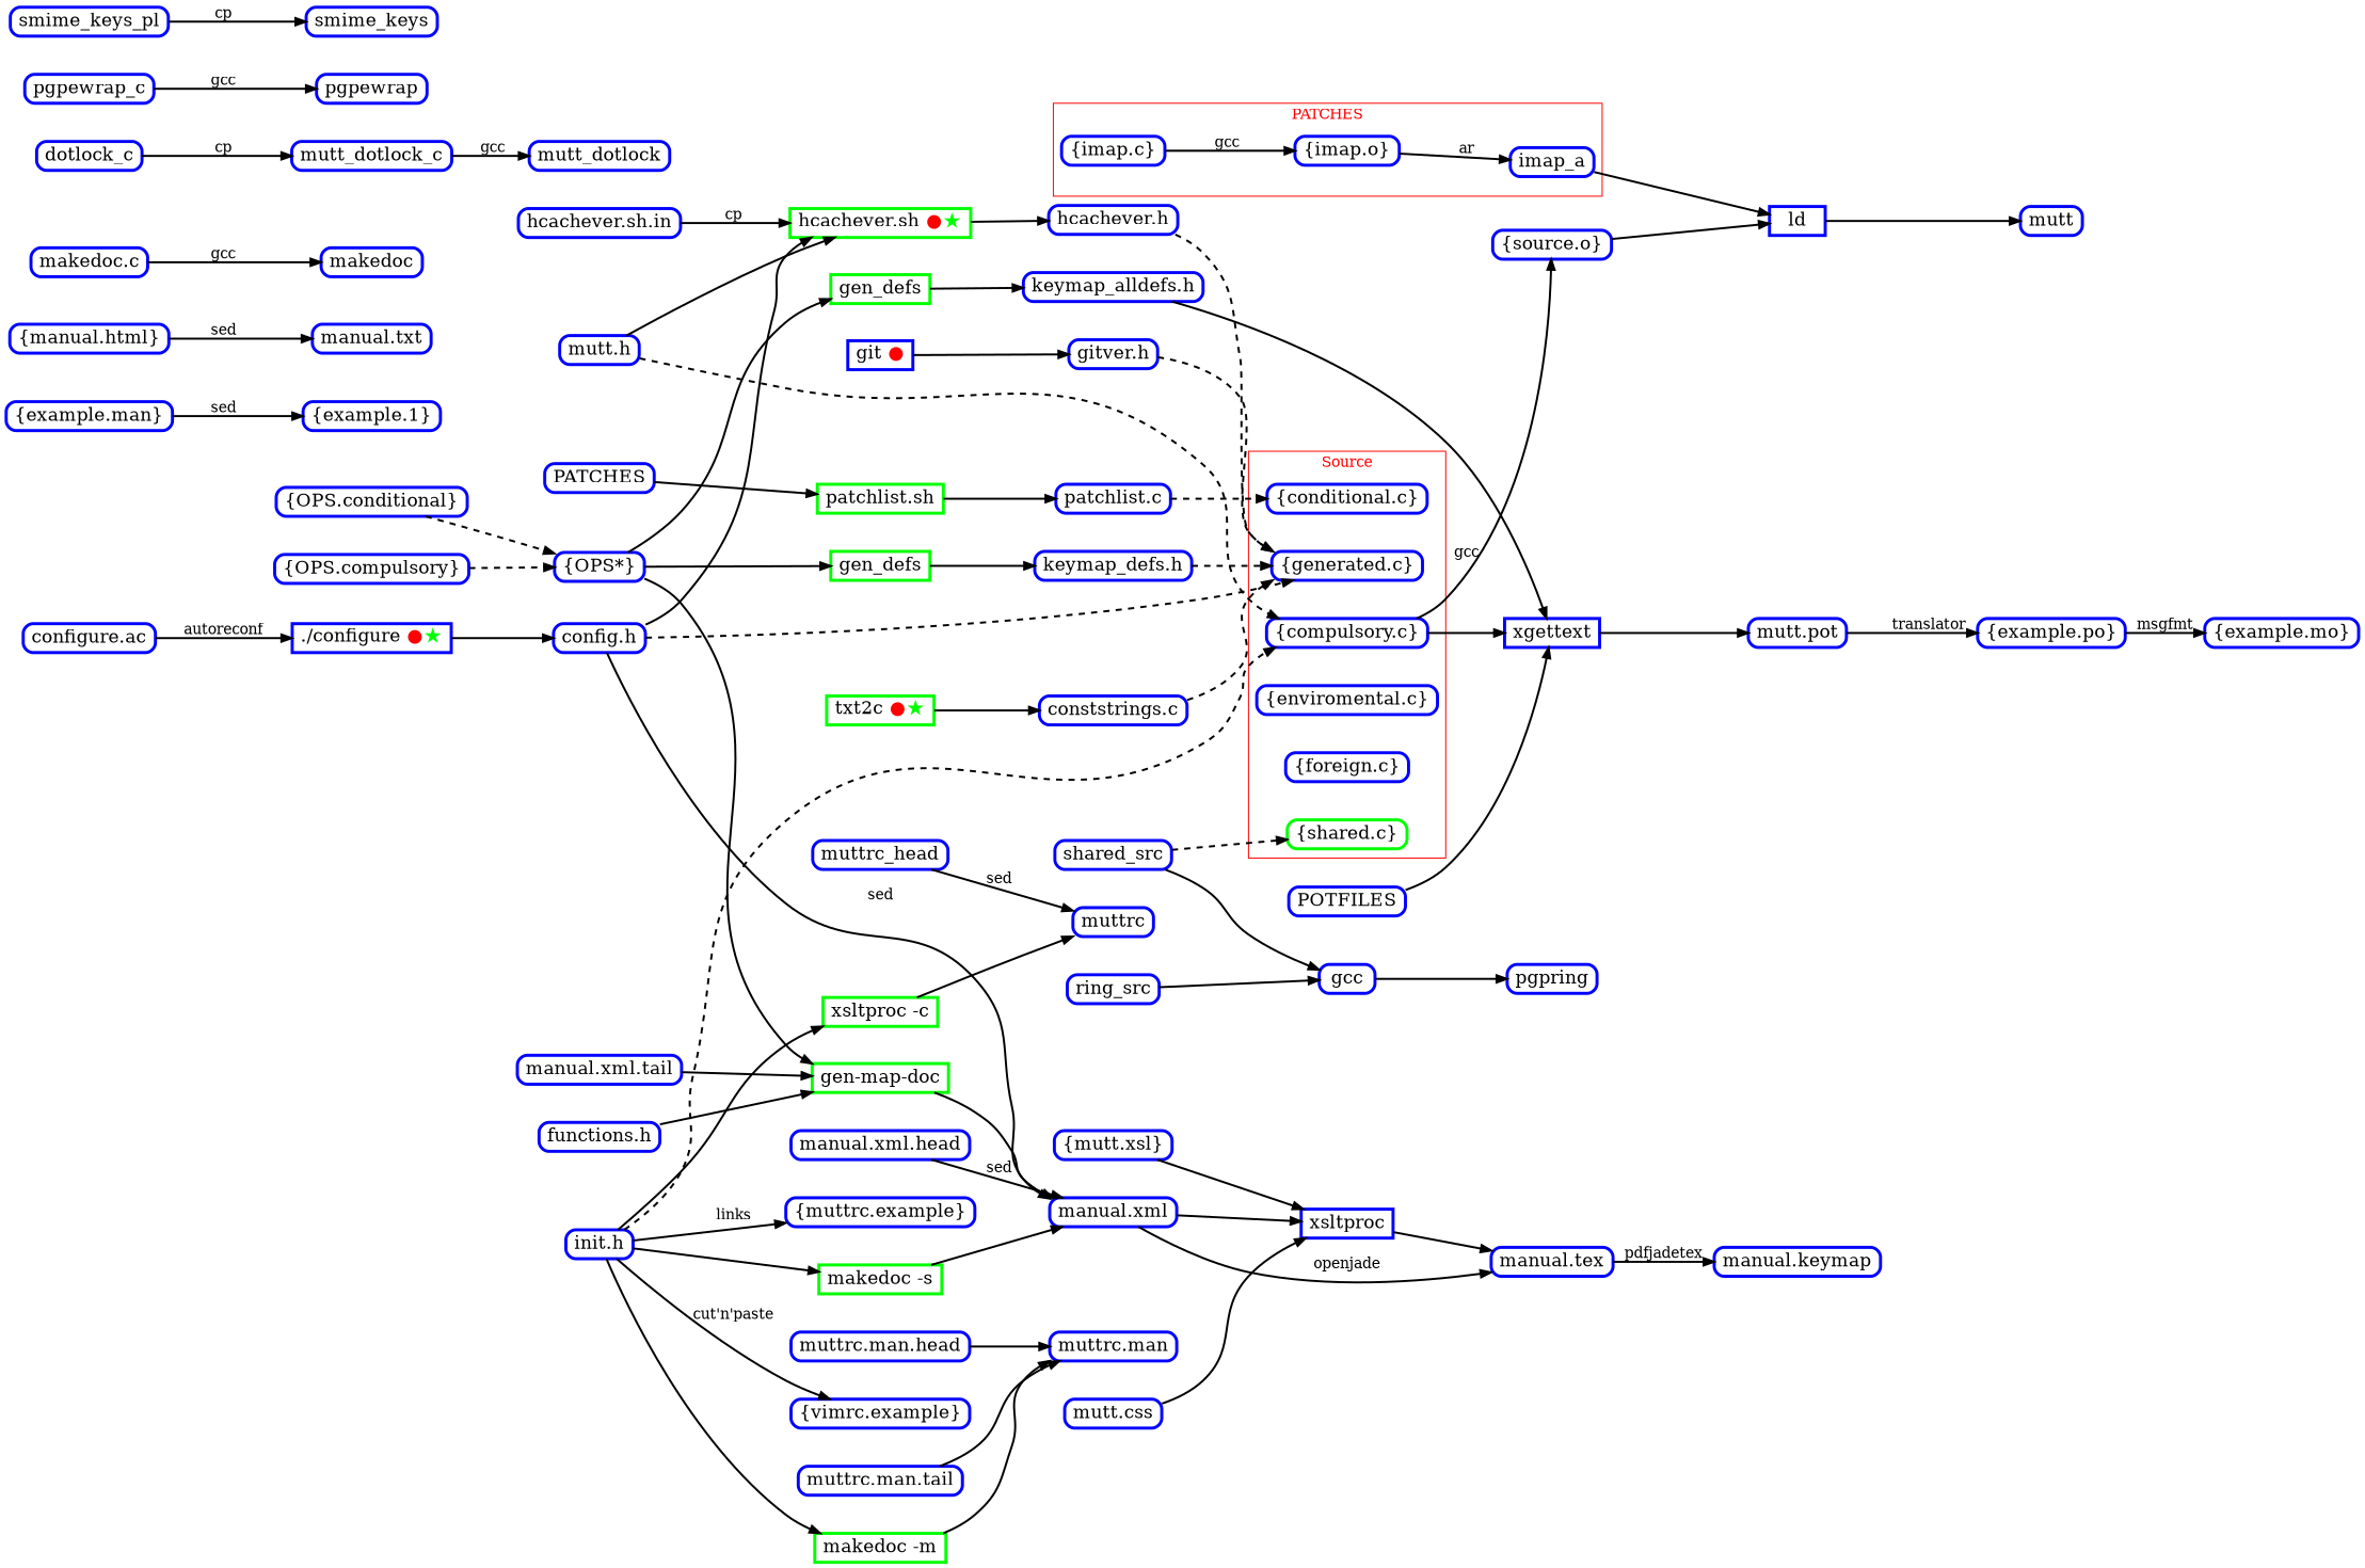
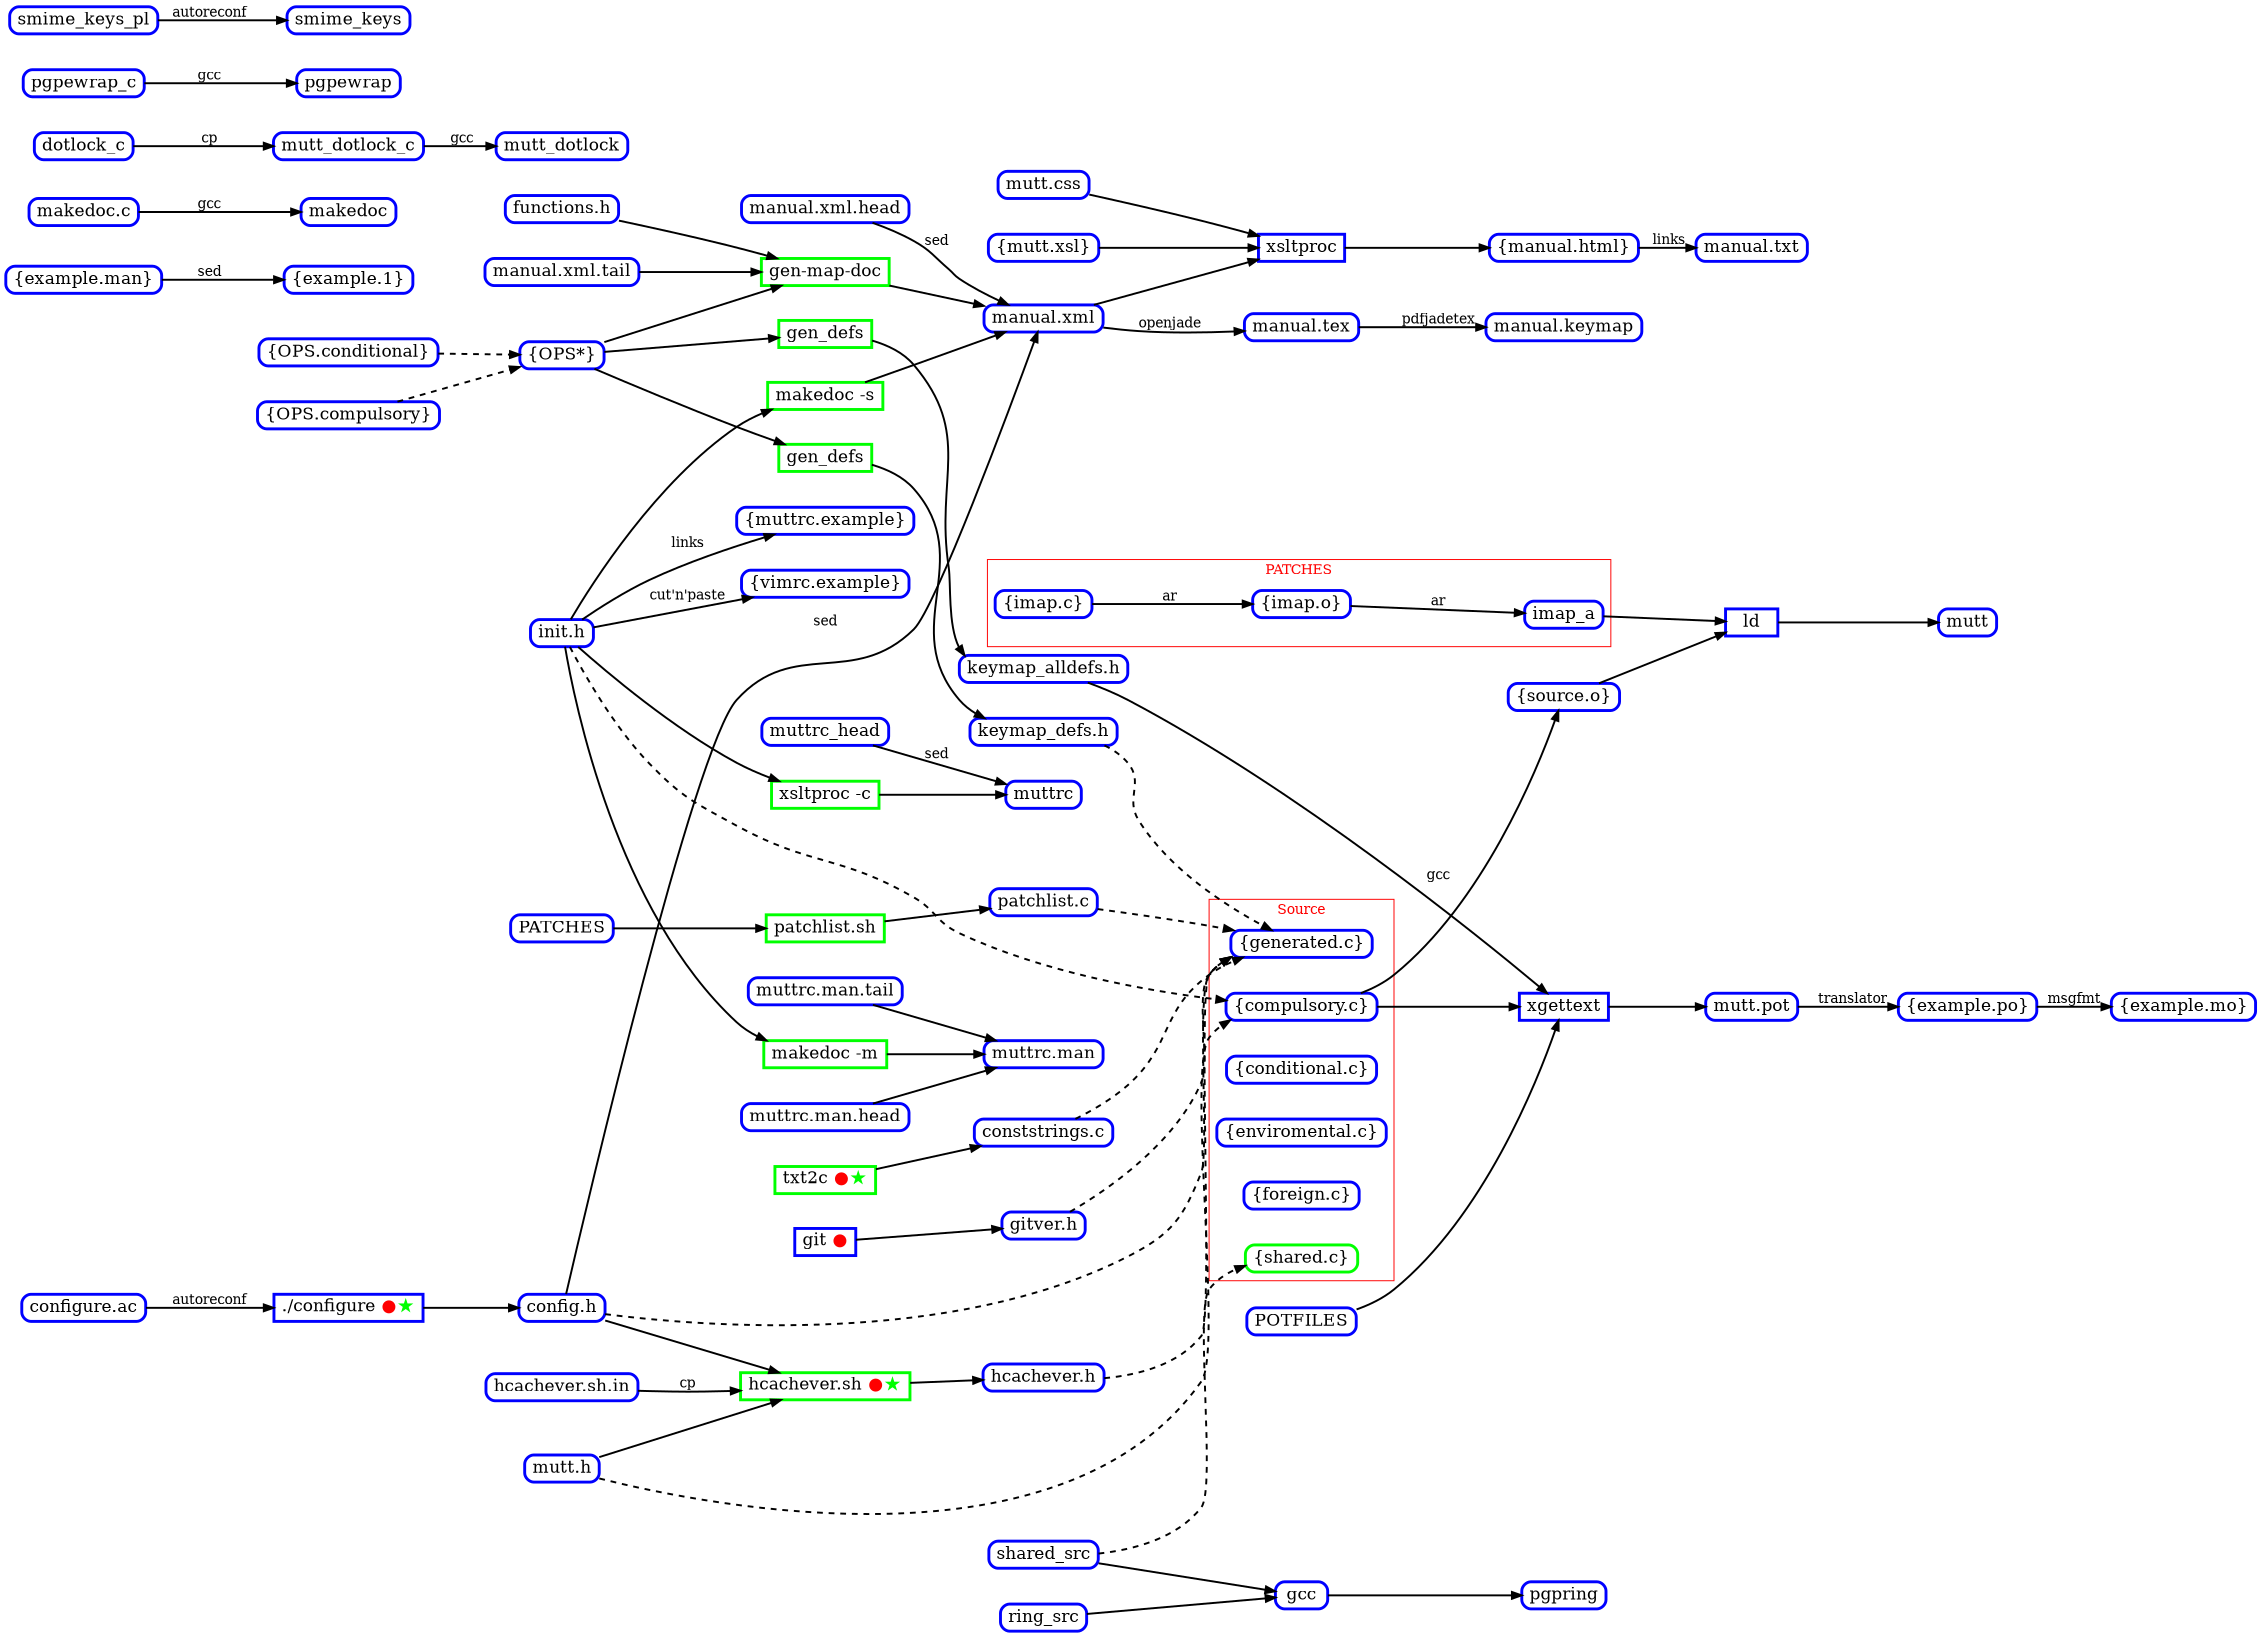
  digraph {
    nodesep=0.5
    rankdir=LR
    ranksep=0.3
    node [color=blue fontcolor=black fontsize=18 penwidth=3.0 shape=Mrecord style=solid]
    edge [arrowsize=1.0 color="#000000" penwidth=2.0]
    n1 [height=0.2 label="\{imap.c\}"]
    n2 [height=0.2 label="\{imap.o\}"]
    imap_a [height=0.2]
    n4 [height=0.2 label="\{compulsory.c\}"]
    n5 [height=0.2 label="\{generated.c\}"]
    n6 [height=0.2 label="\{conditional.c\}"]
    n7 [height=0.2 label="\{enviromental.c\}"]
    n8 [height=0.2 label="\{foreign.c\}"]
    n9 [color=green height=0.2 label="\{shared.c\}"]
    n10 [height=0.2 label=ld shape=box]
    n11 [height=0.2 label=xgettext shape=box]
    n12 [height=0.2 label="\{source.o\}"]
    n13 [height=0.2 label="\{OPS.compulsory\}"]
    n14 [height=0.2 label="\{OPS*\}"]
    n15 [color=green height=0.2 label="gen-map-doc" shape=box]
    n16 [color=green height=0.2 label=gen_defs shape=box]
    n17 [color=green height=0.2 label=gen_defs shape=box]
    n18 [height=0.2 label="\{OPS.conditional\}"]
    n19 [height=0.2 label="configure.ac"]
    n20 [height=0.2 label=<./configure <font color="red">●</font><font color="green">★</font>> shape=box]
    n21 [height=0.2 label="config.h"]
    n22 [color=green height=0.2 label=<hcachever.sh <font color="red">●</font><font color="green">★</font>> shape=box]
    n23 [height=0.2 label="manual.xml"]
    n24 [height=0.2 label="hcachever.h"]
    n25 [height=0.2 label=xsltproc shape=box]
    n26 [height=0.2 label="manual.tex"]
    n27 [height=0.2 label="conststrings.c"]
    n28 [height=0.2 label="functions.h"]
    n29 [height=0.2 label="gitver.h"]
    n30 [height=0.2 label="hcachever.sh.in"]
    n31 [height=0.2 label="init.h"]
    n32 [height=0.2 label="\{muttrc.example\}"]
    n33 [height=0.2 label="\{vimrc.example\}"]
    n34 [color=green height=0.2 label="xsltproc -c" shape=box]
    n35 [color=green height=0.2 label="makedoc -m" shape=box]
    n36 [color=green height=0.2 label="makedoc -s" shape=box]
    n37 [height=0.2 label=muttrc]
    n38 [height=0.2 label="muttrc.man"]
    n39 [height=0.2 label="keymap_alldefs.h"]
    n40 [height=0.2 label="mutt.pot"]
    n41 [height=0.2 label="keymap_defs.h"]
    n42 [height=0.2 label="\{example.1\}"]
    n43 [height=0.2 label="\{example.man\}"]
    n44 [height=0.2 label="\{example.mo\}"]
    mutt [height=0.2]
    n46 [height=0.2 label="\{example.po\}"]
    n47 [height=0.2 label="\{mutt.xsl\}"]
    n48 [height=0.2 label="\{manual.html\}"]
    n49 [height=0.2 label="makedoc.c"]
    makedoc [height=0.2]
    n51 [height=0.2 label="manual.txt"]
    n52 [height=0.2 label="manual.keymap"]
    n53 [height=0.2 label="manual.xml.head"]
    n54 [height=0.2 label="manual.xml.tail"]
    n55 [height=0.2 label="muttrc.man.head"]
    n56 [height=0.2 label="muttrc.man.tail"]
    n57 [height=0.2 label="mutt.css"]
    n58 [height=0.2 label="mutt.h"]
    n59 [height=0.2 label="patchlist.c"]
    n60 [height=0.2 label=<git <font color="red">●</font>> shape=box]
    n61 [color=green height=0.2 label="patchlist.sh" shape=box]
    n62 [color=green height=0.2 label=<txt2c <font color="red">●</font><font color="green">★</font>> shape=box]
    PATCHES [height=0.2]
    POTFILES [height=0.2]
    muttrc_head [height=0.2]
    dotlock_c [height=0.2]
    mutt_dotlock_c [height=0.2]
    mutt_dotlock [height=0.2]
    pgpewrap_c [height=0.2]
    pgpewrap [height=0.2]
    smime_keys_pl [height=0.2]
    smime_keys [height=0.2]
    shared_src [height=0.2]
    gcc [height=0.2]
    pgpring [height=0.2]
    ring_src [height=0.2]
    subgraph cluster_1 {
      color="#ff0000"
      fontcolor=red
      label=PATCHES
      n1
      n2
      imap_a
    }
    subgraph cluster_2 {
      color="#ff0000"
      fontcolor=red
      label=Source
      n4
      n5
      n6
      n7
      n8
      n9
    }
-   n1 -> n2 [label=gcc]
+   n1 -> n2 [label=ar]
    n2 -> imap_a [label=ar]
    imap_a -> n10
    n4 -> n11
    n4 -> n12 [label=gcc]
    n10 -> mutt
    n11 -> n40
    n12 -> n10
    n13 -> n14 [style=dashed]
    n14 -> n15
    n14 -> n16
    n14 -> n17
    n15 -> n23
    n16 -> n39
    n17 -> n41
    n18 -> n14 [style=dashed]
    n19 -> n20 [label=autoreconf]
    n20 -> n21
    n21 -> n5 [style=dashed]
    n21 -> n22
    n21 -> n23 [label=sed]
    n22 -> n24
    n23 -> n25
    n23 -> n26 [label=openjade]
    n24 -> n5 [style=dashed]
-   n25 -> n26
+   n25 -> n48
    n26 -> n52 [label=pdfjadetex]
    n27 -> n5 [style=dashed]
    n28 -> n15
    n29 -> n5 [style=dashed]
    n30 -> n22 [label=cp]
    n31 -> n4 [style=dashed]
    n31 -> n32 [label=links]
    n31 -> n33 [label="cut'n'paste"]
    n31 -> n34
    n31 -> n35
    n31 -> n36
    n34 -> n37
    n35 -> n38
    n36 -> n23
    n39 -> n11
    n40 -> n46 [label=translator]
    n41 -> n5 [style=dashed]
    n43 -> n42 [label=sed]
    n46 -> n44 [label=msgfmt]
    n47 -> n25
-   n48 -> n51 [label=sed]
+   n48 -> n51 [label=links]
    n49 -> makedoc [label=gcc]
    n53 -> n23 [label=sed]
    n54 -> n15
    n55 -> n38
    n56 -> n38
    n57 -> n25
    n58 -> n4 [style=dashed]
    n58 -> n22
-   n59 -> n6 [style=dashed]
+   n59 -> n5 [style=dashed]
    n60 -> n29
    n61 -> n59
    n62 -> n27
    PATCHES -> n61
    POTFILES -> n11
    muttrc_head -> n37 [label=sed]
    dotlock_c -> mutt_dotlock_c [label=cp]
    mutt_dotlock_c -> mutt_dotlock [label=gcc]
    pgpewrap_c -> pgpewrap [label=gcc]
-   smime_keys_pl -> smime_keys [label=cp]
+   smime_keys_pl -> smime_keys [label=autoreconf]
    shared_src -> n9 [style=dashed]
    shared_src -> gcc
    gcc -> pgpring
    ring_src -> gcc
  }
